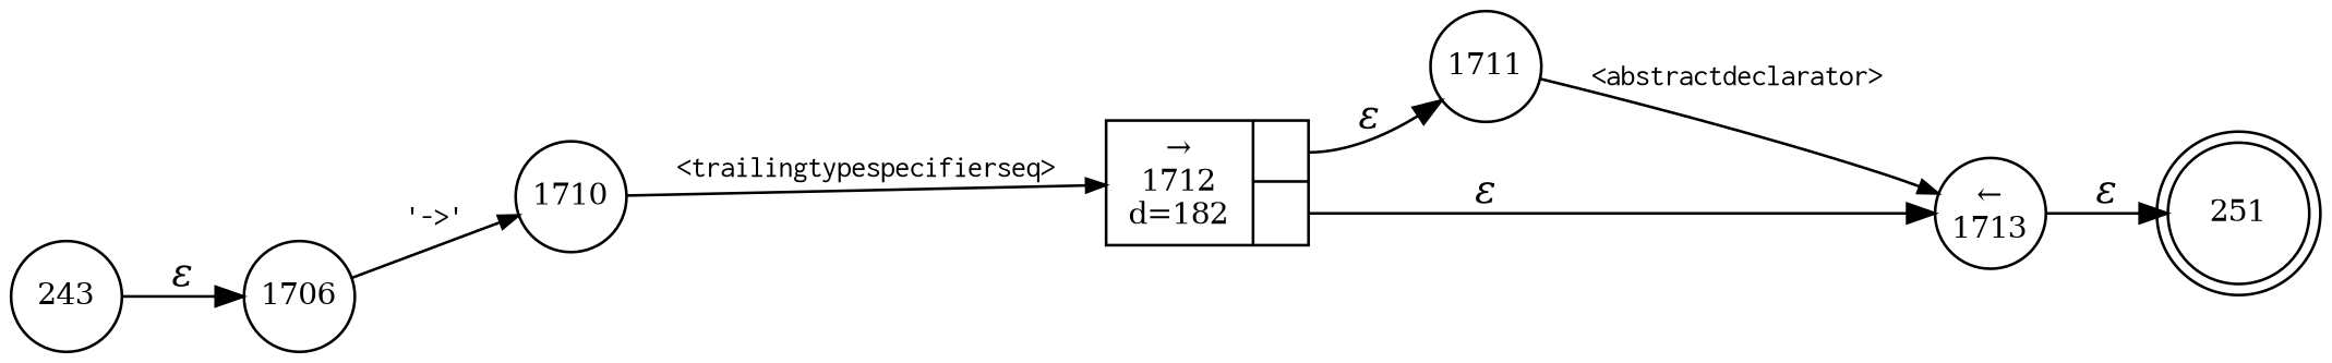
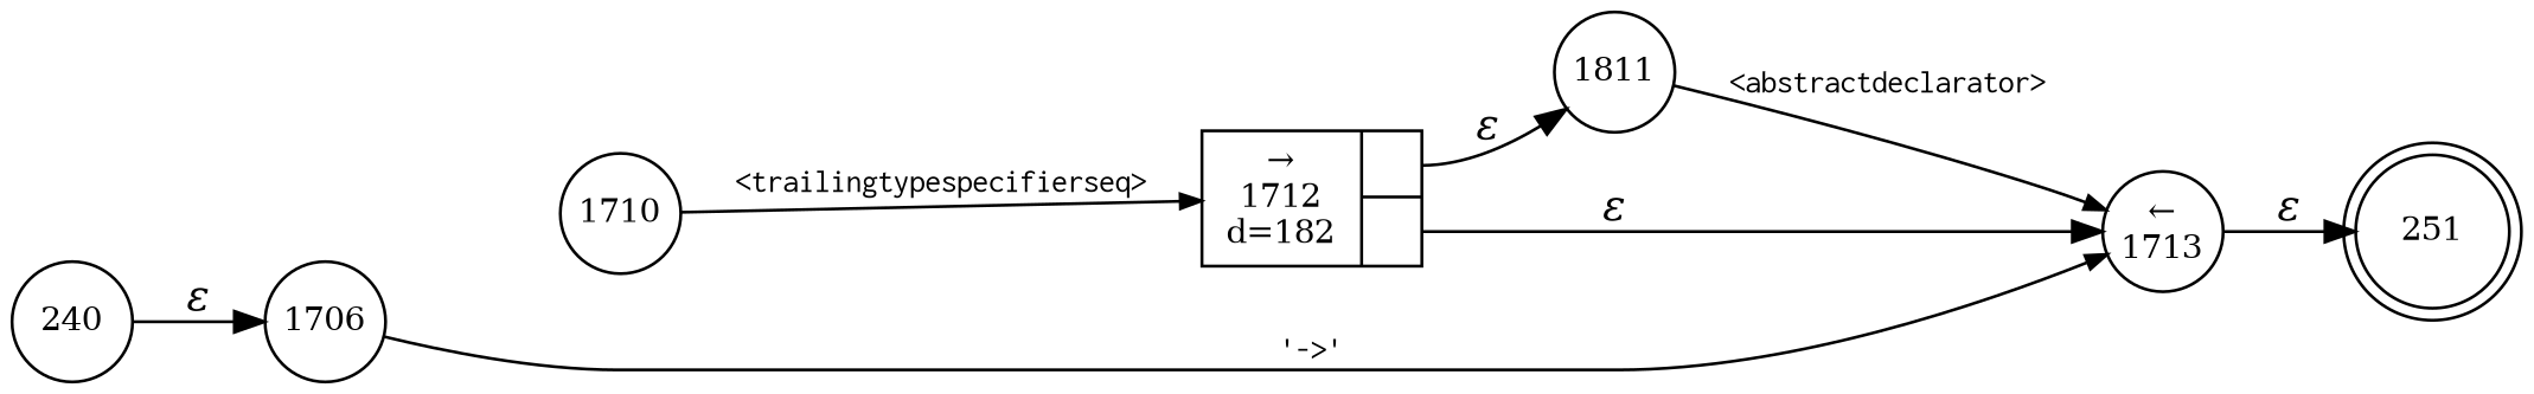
  digraph {
    rankdir=LR
    node [fixedsize=true fontsize=11 shape=circle peripheries=1]
    edge [fontname="Times-Italic"]
    n1 [label=251 shape=doublecircle width=.6 peripheries=""]
-   n2 [label=243 width=.55]
+   n2 [label=240 width=.55]
    n3 [label=1706 width=.55]
    n4 [label=1710 width=.55]
    n5 [fixedsize=false label="{&rarr;\n1712\nd=182|{<p0>|<p1>}}" shape=record]
    n6 [label="&larr;\n1713" width=.55]
-   n7 [label=1711 width=.55]
+   n7 [label=1811 width=.55]
    n2 -> n3 [label="&epsilon;"]
-   n3 -> n4 [arrowhead=normal arrowsize=.7 fontname=Courier fontsize=11 label="'->'"]
+   n3 -> n6 [arrowhead=normal arrowsize=.7 fontname=Courier fontsize=11 label="'->'"]
    n4 -> n5 [arrowhead=normal arrowsize=.7 fontname=Courier fontsize=11 label="<trailingtypespecifierseq>"]
    n5 -> n6 [label="&epsilon;" tailport=p1]
    n5 -> n7 [label="&epsilon;" tailport=p0]
    n6 -> n1 [label="&epsilon;"]
    n7 -> n6 [arrowhead=normal arrowsize=.7 fontname=Courier fontsize=11 label="<abstractdeclarator>"]
  }
